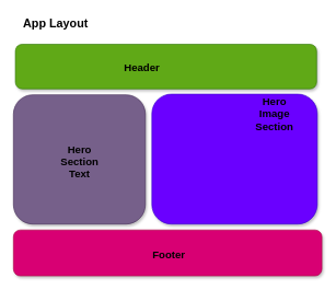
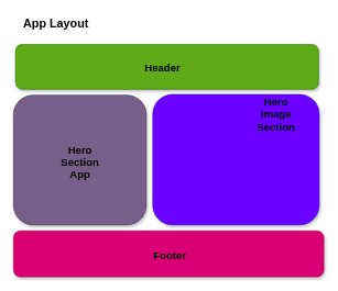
  <mxCell id="0" />
  <mxCell id="1" parent="0" />
  <mxCell id="2" value="" style="rounded=1;whiteSpace=wrap;html=1;fillColor=#60a917;fontColor=#ffffff;strokeColor=#2D7600;shadow=1;" parent="1" vertex="1"><mxGeometry x="23" y="67" width="459" height="68" as="geometry" /></mxCell>
- <mxCell id="3" value="&lt;b&gt;&lt;font style=&quot;font-size: 16px;&quot;&gt;Header&lt;/font&gt;&lt;/b&gt;" style="text;html=1;strokeColor=none;fillColor=none;align=center;verticalAlign=middle;whiteSpace=wrap;rounded=1;" parent="1" vertex="1"><mxGeometry x="186" y="88" width="60" height="30" as="geometry" /></mxCell>
+ <mxCell id="3" value="&lt;b&gt;&lt;font style=&quot;font-size: 16px;&quot;&gt;Header&lt;/font&gt;&lt;/b&gt;" style="text;html=1;strokeColor=none;fillColor=none;align=center;verticalAlign=middle;whiteSpace=wrap;rounded=1;" parent="1" vertex="1"><mxGeometry x="216" y="88" width="60" height="30" as="geometry" /></mxCell>
  <mxCell id="4" value="" style="rounded=1;whiteSpace=wrap;html=1;fillColor=#6a00ff;fontColor=#ffffff;strokeColor=#3700CC;shadow=1;gradientColor=none;" parent="1" vertex="1"><mxGeometry x="231" y="143" width="252" height="198" as="geometry" /></mxCell>
  <mxCell id="5" value="" style="rounded=1;whiteSpace=wrap;html=1;fillColor=#d80073;fontColor=#ffffff;strokeColor=#A50040;shadow=1;" parent="1" vertex="1"><mxGeometry x="20" y="350" width="470" height="70" as="geometry" /></mxCell>
  <mxCell id="6" value="&lt;font style=&quot;font-size: 16px;&quot;&gt;&lt;b&gt;Footer&lt;/b&gt;&lt;/font&gt;" style="text;html=1;strokeColor=none;fillColor=none;align=center;verticalAlign=middle;whiteSpace=wrap;rounded=1;" parent="1" vertex="1"><mxGeometry x="226.5" y="373" width="60" height="30" as="geometry" /></mxCell>
  <mxCell id="7" value="&lt;h2&gt;App Layout&lt;/h2&gt;" style="text;html=1;strokeColor=none;fillColor=none;align=left;verticalAlign=middle;whiteSpace=wrap;rounded=1;" parent="1" vertex="1"><mxGeometry x="33" y="20" width="190" height="30" as="geometry" /></mxCell>
  <mxCell id="8" value="" style="rounded=1;whiteSpace=wrap;html=1;fillColor=#76608a;fontColor=#ffffff;strokeColor=#432D57;shadow=1;" vertex="1" parent="1"><mxGeometry x="20" y="144" width="201" height="197" as="geometry" /></mxCell>
- <mxCell id="9" value="&lt;font style=&quot;font-size: 16px;&quot;&gt;&lt;b&gt;Hero Section Text&lt;/b&gt;&lt;/font&gt;" style="text;html=1;strokeColor=none;fillColor=none;align=center;verticalAlign=middle;whiteSpace=wrap;rounded=1;" parent="1" vertex="1"><mxGeometry x="90.5" y="231" width="60" height="30" as="geometry" /></mxCell>
+ <mxCell id="9" value="&lt;font style=&quot;font-size: 16px;&quot;&gt;&lt;b&gt;Hero Section App&lt;/b&gt;&lt;/font&gt;" style="text;html=1;strokeColor=none;fillColor=none;align=center;verticalAlign=middle;whiteSpace=wrap;rounded=1;" parent="1" vertex="1"><mxGeometry x="90.5" y="231" width="60" height="30" as="geometry" /></mxCell>
  <mxCell id="10" value="&lt;font style=&quot;font-size: 16px;&quot;&gt;&lt;b&gt;Hero Image Section&lt;/b&gt;&lt;/font&gt;" style="text;html=1;strokeColor=none;fillColor=none;align=center;verticalAlign=middle;whiteSpace=wrap;rounded=1;" vertex="1" parent="1"><mxGeometry x="388" y="158" width="60" height="30" as="geometry" /></mxCell>
